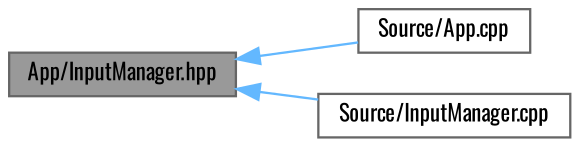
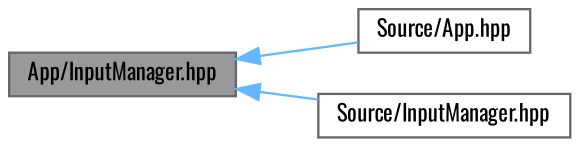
  digraph {
    fontname=Oswald
    rankdir=LR
    node [color=grey40 fillcolor=white fontname=Oswald fontsize=10 shape=box style=filled]
    edge [color=steelblue1 dir=back fontname=Oswald fontsize=10 labelfontname=Helvetica labelfontsize=10 style=solid]
    n1 [color=gray40 fillcolor=grey60 fontcolor=black height=0.2 label="App/InputManager.hpp" width=0.4]
-   n2 [height=0.2 label="Source/App.cpp" width=0.4]
-   n3 [height=0.2 label="Source/InputManager.cpp" width=0.4]
+   n2 [height=0.2 label="Source/App.hpp" width=0.4]
+   n3 [height=0.2 label="Source/InputManager.hpp" width=0.4]
    n1 -> n2
    n1 -> n3
  }
